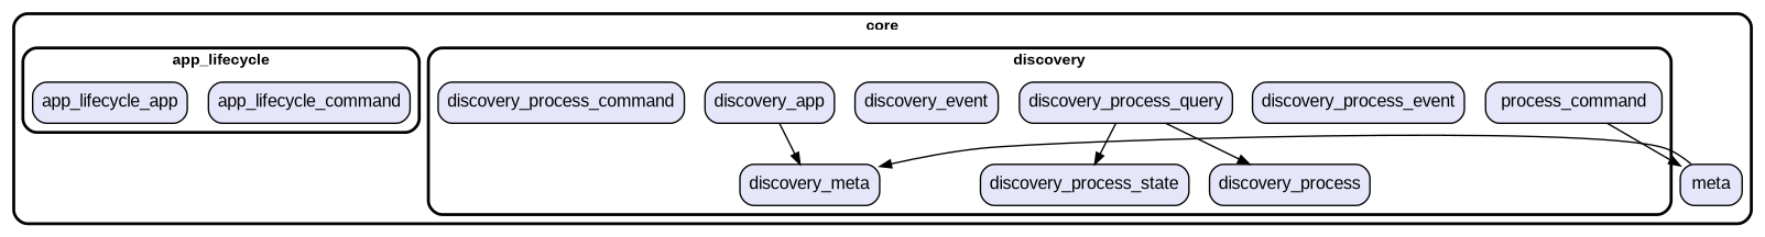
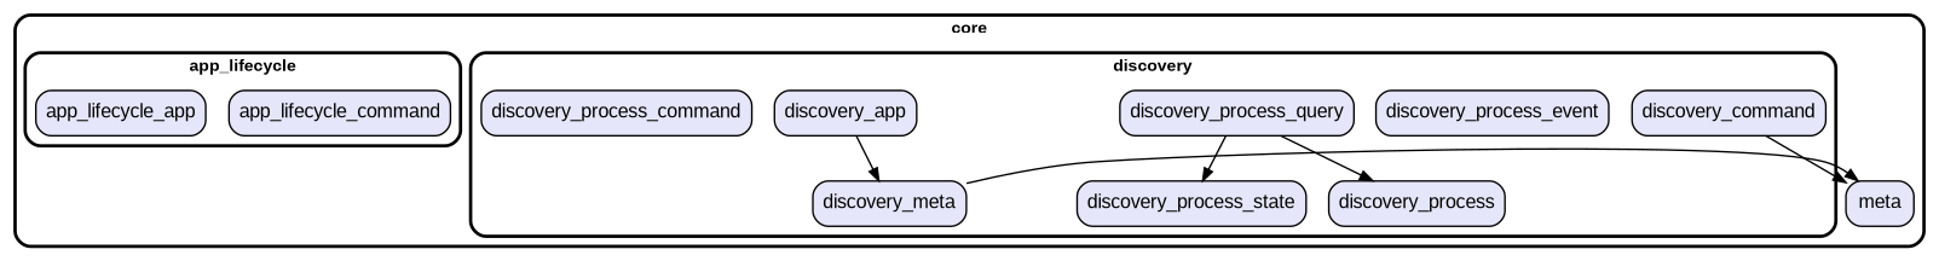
  digraph {
    fontname="Arial Black"
    fontsize=13
    penwidth=2.6
    style=rounded
    node [fillcolor=Lavender fontname=Arial fontsize=15 penwidth=1.3 shape=rect style="filled,rounded"]
    edge [penwidth=1.3]
    n1 [label=discovery_process_query]
    n2 [label=discovery_process_event]
    n3 [label=discovery_meta]
    n4 [label=discovery_process]
    n5 [label=discovery_app]
-   n6 [label=discovery_event]
-   n7 [label=process_command]
+   n7 [label=discovery_command]
    n8 [label=discovery_process_state]
    n9 [label=discovery_process_command]
    n10 [label=app_lifecycle_command]
    n11 [label=app_lifecycle_app]
    n12 [label=meta]
    subgraph cluster_1 {
      label=core
      n12
      subgraph cluster_2 {
        label=discovery
        n1
        n2
        n3
        n4
        n5
-       n6
        n7
        n8
        n9
      }
      subgraph cluster_3 {
        label=app_lifecycle
        n10
        n11
      }
    }
    n1 -> n4
    n1 -> n8
-   n12 -> n3
+   n3 -> n12
    n5 -> n3
    n7 -> n12
  }
